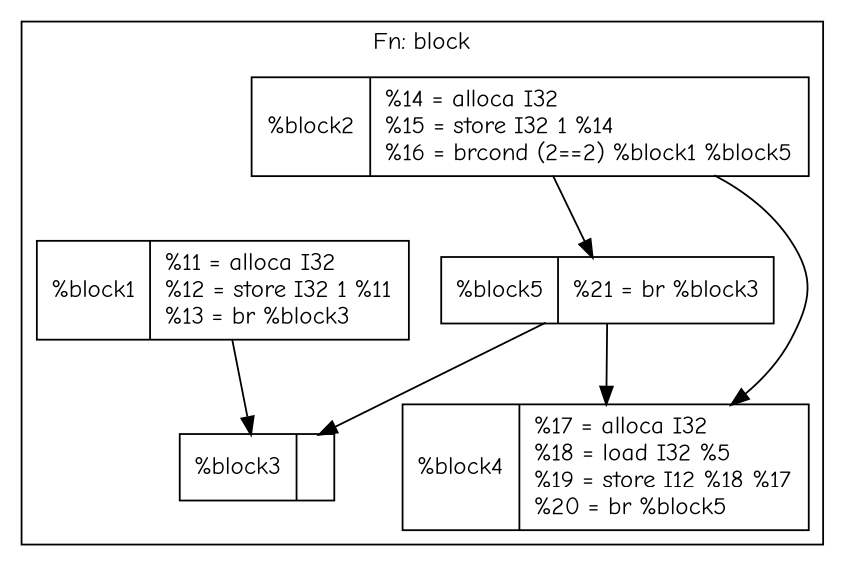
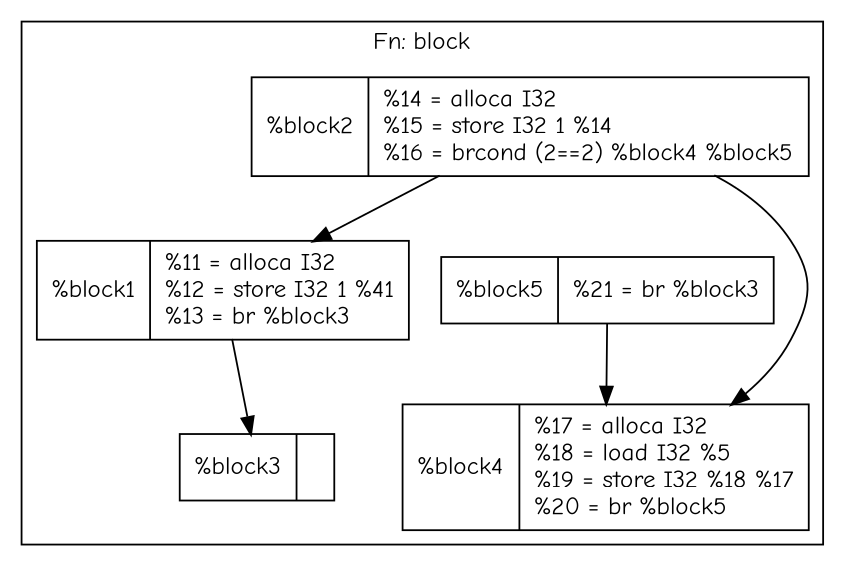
  digraph {
    fontname="Comic Neue"
    node [fontname="Comic Neue" shape=record]
    edge [fontname="Comic Neue"]
-   n1 [label="%block1|%11 = alloca I32\l%12 = store I32 1 %11\l%13 = br %block3\l"]
-   n2 [label="%block2|%14 = alloca I32\l%15 = store I32 1 %14\l%16 = brcond (2==2) %block1 %block5\l"]
+   n1 [label="%block1|%11 = alloca I32\l%12 = store I32 1 %41\l%13 = br %block3\l"]
+   n2 [label="%block2|%14 = alloca I32\l%15 = store I32 1 %14\l%16 = brcond (2==2) %block4 %block5\l"]
    n3 [label="%block3|"]
-   n4 [label="%block4|%17 = alloca I32\l%18 = load I32 %5\l%19 = store I12 %18 %17\l%20 = br %block5\l"]
+   n4 [label="%block4|%17 = alloca I32\l%18 = load I32 %5\l%19 = store I32 %18 %17\l%20 = br %block5\l"]
    n5 [label="%block5|%21 = br %block3\l"]
    subgraph cluster_1 {
      label="Fn: block"
      n1
      n2
      n3
      n4
      n5
    }
    n1 -> n3
    n2 -> n4
-   n2 -> n5
-   n5 -> n3
+   n2 -> n1
    n5 -> n4
  }
